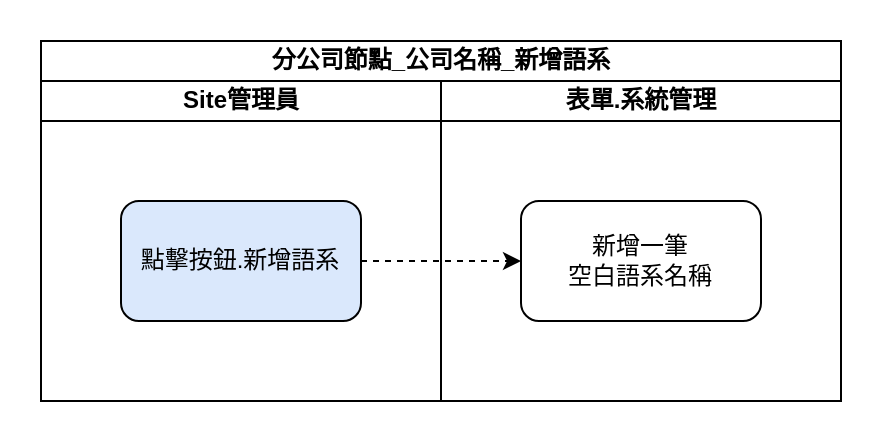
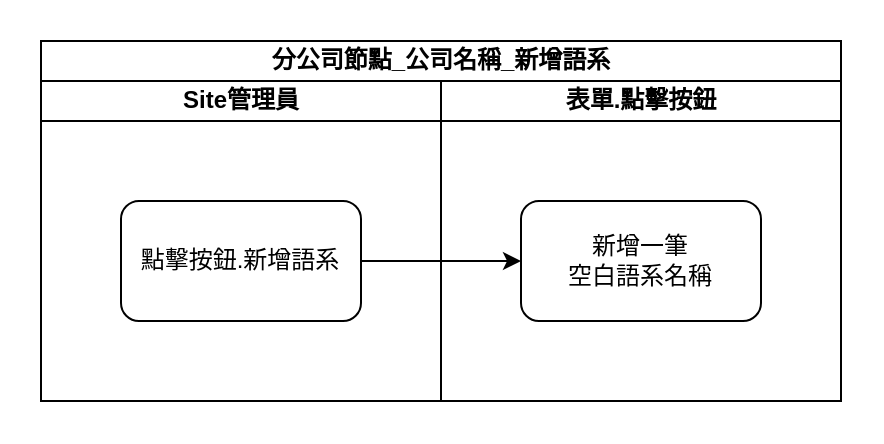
  <mxCell id="0" />
  <mxCell id="1" parent="0" />
  <mxCell id="2" value="分公司節點_公司名稱_新增語系" style="swimlane;html=1;childLayout=stackLayout;resizeParent=1;resizeParentMax=0;startSize=20;" parent="1" vertex="1"><mxGeometry x="20" y="20" width="400" height="180" as="geometry" /></mxCell>
  <mxCell id="3" value="Site管理員" style="swimlane;html=1;startSize=20;" parent="2" vertex="1"><mxGeometry y="20" width="200" height="160" as="geometry" /></mxCell>
- <mxCell id="4" value="點擊按鈕.新增語系" style="rounded=1;whiteSpace=wrap;html=1;fillColor=#dae8fc;" parent="3" vertex="1"><mxGeometry x="40" y="60" width="120" height="60" as="geometry" /></mxCell>
- <mxCell id="5" value="表單.系統管理" style="swimlane;html=1;startSize=20;" parent="2" vertex="1"><mxGeometry x="200" y="20" width="200" height="160" as="geometry" /></mxCell>
+ <mxCell id="4" value="點擊按鈕.新增語系" style="rounded=1;whiteSpace=wrap;html=1;" parent="3" vertex="1"><mxGeometry x="40" y="60" width="120" height="60" as="geometry" /></mxCell>
+ <mxCell id="5" value="表單.點擊按鈕" style="swimlane;html=1;startSize=20;" parent="2" vertex="1"><mxGeometry x="200" y="20" width="200" height="160" as="geometry" /></mxCell>
  <mxCell id="6" value="新增一筆&lt;br&gt;空白語系名稱" style="whiteSpace=wrap;html=1;rounded=1;" parent="5" vertex="1"><mxGeometry x="40" y="60" width="120" height="60" as="geometry" /></mxCell>
- <mxCell id="7" style="edgeStyle=orthogonalEdgeStyle;rounded=0;orthogonalLoop=1;jettySize=auto;html=1;exitX=1;exitY=0.5;exitDx=0;exitDy=0;entryX=0;entryY=0.5;entryDx=0;entryDy=0;dashed=1;" parent="2" source="4" target="6" edge="1"><mxGeometry relative="1" as="geometry" /></mxCell>
+ <mxCell id="7" style="edgeStyle=orthogonalEdgeStyle;rounded=0;orthogonalLoop=1;jettySize=auto;html=1;exitX=1;exitY=0.5;exitDx=0;exitDy=0;entryX=0;entryY=0.5;entryDx=0;entryDy=0;" parent="2" source="4" target="6" edge="1"><mxGeometry relative="1" as="geometry" /></mxCell>
